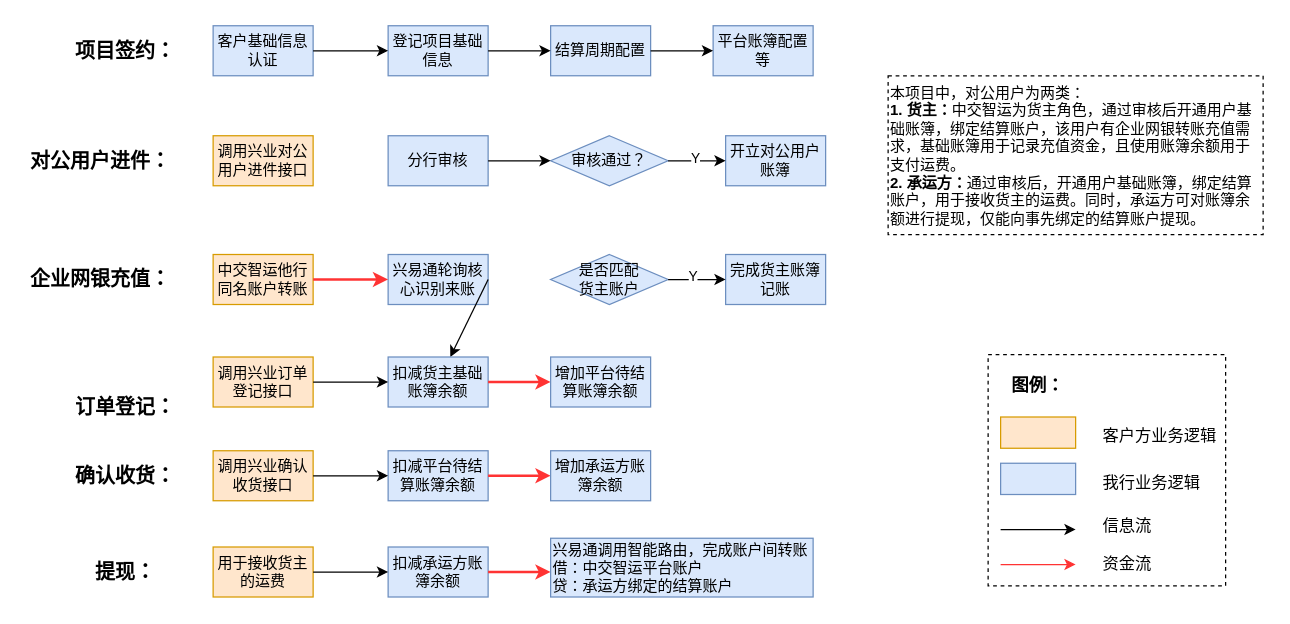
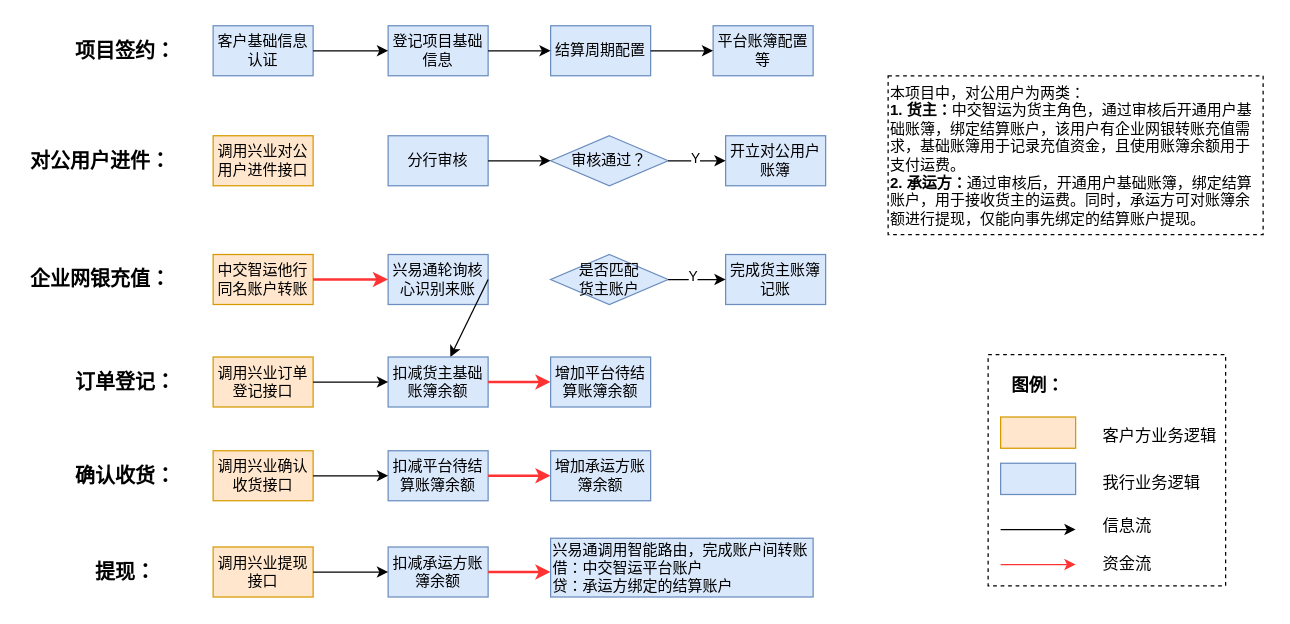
  <mxCell id="0" />
  <mxCell id="1" parent="0" />
  <mxCell id="2" value="调用兴业对公&lt;br&gt;用户进件接口" style="rounded=0;whiteSpace=wrap;html=1;fillColor=#ffe6cc;strokeColor=#d79b00;" vertex="1" parent="1"><mxGeometry x="170" y="108" width="80" height="40" as="geometry" /></mxCell>
  <mxCell id="3" value="分行审核" style="rounded=0;whiteSpace=wrap;html=1;fillColor=#dae8fc;strokeColor=#6c8ebf;" vertex="1" parent="1"><mxGeometry x="310" y="108" width="80" height="40" as="geometry" /></mxCell>
  <mxCell id="4" value="审核通过？" style="rhombus;whiteSpace=wrap;html=1;fillColor=#dae8fc;strokeColor=#6c8ebf;" vertex="1" parent="1"><mxGeometry x="440" y="108" width="94" height="40" as="geometry" /></mxCell>
  <mxCell id="5" value="" style="endArrow=classic;html=1;rounded=0;entryX=0;entryY=0.5;entryDx=0;entryDy=0;exitX=1;exitY=0.5;exitDx=0;exitDy=0;fillColor=#dae8fc;strokeColor=#000000;" edge="1" parent="1" source="3" target="4"><mxGeometry width="50" height="50" relative="1" as="geometry"><mxPoint x="370" y="238" as="sourcePoint" /><mxPoint x="420" y="188" as="targetPoint" /></mxGeometry></mxCell>
  <mxCell id="6" value="开立对公用户&lt;br&gt;账簿" style="rounded=0;whiteSpace=wrap;html=1;fillColor=#dae8fc;strokeColor=#6c8ebf;" vertex="1" parent="1"><mxGeometry x="580" y="108" width="80" height="40" as="geometry" /></mxCell>
  <mxCell id="7" value="" style="endArrow=classic;html=1;rounded=0;exitX=1;exitY=0.5;exitDx=0;exitDy=0;entryX=0;entryY=0.5;entryDx=0;entryDy=0;fillColor=#dae8fc;strokeColor=#000000;" edge="1" parent="1" source="4" target="6"><mxGeometry width="50" height="50" relative="1" as="geometry"><mxPoint x="560" y="278" as="sourcePoint" /><mxPoint x="610" y="228" as="targetPoint" /></mxGeometry></mxCell>
  <mxCell id="8" value="Y" style="edgeLabel;html=1;align=center;verticalAlign=middle;resizable=0;points=[];" vertex="1" connectable="0" parent="7"><mxGeometry x="-0.087" y="3" relative="1" as="geometry"><mxPoint as="offset" /></mxGeometry></mxCell>
  <mxCell id="9" value="客户基础信息认证" style="rounded=0;whiteSpace=wrap;html=1;fillColor=#dae8fc;strokeColor=#6c8ebf;" vertex="1" parent="1"><mxGeometry x="170" y="20" width="80" height="40" as="geometry" /></mxCell>
  <mxCell id="10" value="结算周期配置" style="rounded=0;whiteSpace=wrap;html=1;fillColor=#dae8fc;strokeColor=#6c8ebf;" vertex="1" parent="1"><mxGeometry x="440" y="20" width="80" height="40" as="geometry" /></mxCell>
  <mxCell id="11" value="本项目中，对公用户为两类：&lt;br style=&quot;border-color: var(--border-color);&quot;&gt;&lt;b&gt;1. 货主：&lt;/b&gt;中交智运为货主角色，通过审核后开通用户基础账簿，绑定结算账户，该用户有企业网银转账充值需求，基础账簿用于记录充值资金，且使用账簿余额用于支付运费。&lt;br style=&quot;border-color: var(--border-color);&quot;&gt;&lt;span style=&quot;border-color: var(--border-color);&quot;&gt;&lt;b&gt;2. 承运方：&lt;/b&gt;通过审核后，开通用户基础账簿，绑定结算账户，用于接收货主的运费。同时，承运方可对账簿余额进行提现，仅能向事先绑定的结算账户提现。&lt;/span&gt;" style="text;html=1;strokeColor=default;fillColor=none;align=left;verticalAlign=middle;whiteSpace=wrap;rounded=0;dashed=1;" vertex="1" parent="1"><mxGeometry x="710" y="60" width="300" height="127" as="geometry" /></mxCell>
  <mxCell id="12" value="平台账簿配置等" style="rounded=0;whiteSpace=wrap;html=1;fillColor=#dae8fc;strokeColor=#6c8ebf;" vertex="1" parent="1"><mxGeometry x="570" y="20" width="80" height="40" as="geometry" /></mxCell>
  <mxCell id="13" value="登记项目基础信息" style="rounded=0;whiteSpace=wrap;html=1;fillColor=#dae8fc;strokeColor=#6c8ebf;" vertex="1" parent="1"><mxGeometry x="310" y="20" width="80" height="40" as="geometry" /></mxCell>
  <mxCell id="14" value="" style="endArrow=classic;html=1;rounded=0;entryX=0;entryY=0.5;entryDx=0;entryDy=0;" edge="1" parent="1" source="9" target="13"><mxGeometry width="50" height="50" relative="1" as="geometry"><mxPoint x="260" y="131" as="sourcePoint" /><mxPoint x="320" y="131" as="targetPoint" /><Array as="points" /></mxGeometry></mxCell>
  <mxCell id="15" value="" style="endArrow=classic;html=1;rounded=0;exitX=1;exitY=0.5;exitDx=0;exitDy=0;" edge="1" parent="1" source="13" target="10"><mxGeometry width="50" height="50" relative="1" as="geometry"><mxPoint x="260" y="50" as="sourcePoint" /><mxPoint x="320" y="50" as="targetPoint" /><Array as="points" /></mxGeometry></mxCell>
  <mxCell id="16" value="" style="endArrow=classic;html=1;rounded=0;exitX=1;exitY=0.5;exitDx=0;exitDy=0;entryX=0;entryY=0.5;entryDx=0;entryDy=0;" edge="1" parent="1" source="10" target="12"><mxGeometry width="50" height="50" relative="1" as="geometry"><mxPoint x="400" y="50" as="sourcePoint" /><mxPoint x="450" y="50" as="targetPoint" /><Array as="points" /></mxGeometry></mxCell>
  <mxCell id="17" value="&lt;font style=&quot;font-size: 16px;&quot;&gt;&lt;b&gt;项目签约：&lt;/b&gt;&lt;/font&gt;" style="text;html=1;strokeColor=none;fillColor=none;align=center;verticalAlign=middle;whiteSpace=wrap;rounded=0;" vertex="1" parent="1"><mxGeometry x="50" y="25" width="100" height="30" as="geometry" /></mxCell>
  <mxCell id="18" value="&lt;font style=&quot;font-size: 16px;&quot;&gt;&lt;b&gt;对公用户进件：&lt;/b&gt;&lt;/font&gt;" style="text;html=1;strokeColor=none;fillColor=none;align=center;verticalAlign=middle;whiteSpace=wrap;rounded=0;" vertex="1" parent="1"><mxGeometry x="20" y="113" width="120" height="30" as="geometry" /></mxCell>
  <mxCell id="19" value="中交智运他行同名账户转账" style="rounded=0;whiteSpace=wrap;html=1;fillColor=#ffe6cc;strokeColor=#d79b00;" vertex="1" parent="1"><mxGeometry x="170" y="203" width="80" height="40" as="geometry" /></mxCell>
  <mxCell id="20" value="兴易通轮询核心识别来账" style="rounded=0;whiteSpace=wrap;html=1;fillColor=#dae8fc;strokeColor=#6c8ebf;" vertex="1" parent="1"><mxGeometry x="310" y="203" width="80" height="40" as="geometry" /></mxCell>
  <mxCell id="21" value="是否匹配&lt;br&gt;货主账户" style="rhombus;whiteSpace=wrap;html=1;fillColor=#dae8fc;strokeColor=#6c8ebf;" vertex="1" parent="1"><mxGeometry x="440" y="203" width="94" height="40" as="geometry" /></mxCell>
  <mxCell id="22" value="" style="endArrow=classic;html=1;rounded=0;exitX=1;exitY=0.5;exitDx=0;exitDy=0;entryX=0;entryY=0.5;entryDx=0;entryDy=0;strokeColor=#FF3333;strokeWidth=2;" edge="1" parent="1" source="19" target="20"><mxGeometry width="50" height="50" relative="1" as="geometry"><mxPoint x="210" y="403" as="sourcePoint" /><mxPoint x="260" y="353" as="targetPoint" /><Array as="points" /></mxGeometry></mxCell>
  <mxCell id="23" value="" style="endArrow=classic;html=1;rounded=0;exitX=1;exitY=0.5;exitDx=0;exitDy=0;fillColor=#dae8fc;strokeColor=#000000;" edge="1" parent="1" source="20" target="29"><mxGeometry width="50" height="50" relative="1" as="geometry"><mxPoint x="370" y="333" as="sourcePoint" /><mxPoint x="420" y="283" as="targetPoint" /></mxGeometry></mxCell>
  <mxCell id="24" value="完成货主账簿记账" style="rounded=0;whiteSpace=wrap;html=1;fillColor=#dae8fc;strokeColor=#6c8ebf;" vertex="1" parent="1"><mxGeometry x="580" y="203" width="80" height="40" as="geometry" /></mxCell>
  <mxCell id="25" value="" style="endArrow=classic;html=1;rounded=0;exitX=1;exitY=0.5;exitDx=0;exitDy=0;entryX=0;entryY=0.5;entryDx=0;entryDy=0;fillColor=#dae8fc;strokeColor=#000000;" edge="1" parent="1" source="21" target="24"><mxGeometry width="50" height="50" relative="1" as="geometry"><mxPoint x="560" y="373" as="sourcePoint" /><mxPoint x="610" y="323" as="targetPoint" /></mxGeometry></mxCell>
  <mxCell id="26" value="Y" style="edgeLabel;html=1;align=center;verticalAlign=middle;resizable=0;points=[];" vertex="1" connectable="0" parent="25"><mxGeometry x="-0.174" y="3" relative="1" as="geometry"><mxPoint as="offset" /></mxGeometry></mxCell>
  <mxCell id="27" value="&lt;font style=&quot;font-size: 16px;&quot;&gt;&lt;b&gt;企业网银充值：&lt;/b&gt;&lt;/font&gt;" style="text;html=1;strokeColor=none;fillColor=none;align=center;verticalAlign=middle;whiteSpace=wrap;rounded=0;" vertex="1" parent="1"><mxGeometry x="20" y="208" width="120" height="30" as="geometry" /></mxCell>
  <mxCell id="28" value="调用兴业订单登记接口" style="rounded=0;whiteSpace=wrap;html=1;fillColor=#ffe6cc;strokeColor=#d79b00;" vertex="1" parent="1"><mxGeometry x="170" y="285" width="80" height="40" as="geometry" /></mxCell>
  <mxCell id="29" value="扣减货主基础账簿余额" style="rounded=0;whiteSpace=wrap;html=1;fillColor=#dae8fc;strokeColor=#6c8ebf;" vertex="1" parent="1"><mxGeometry x="310" y="285" width="80" height="40" as="geometry" /></mxCell>
  <mxCell id="30" value="" style="endArrow=classic;html=1;rounded=0;exitX=1;exitY=0.5;exitDx=0;exitDy=0;entryX=0;entryY=0.5;entryDx=0;entryDy=0;" edge="1" parent="1" source="28" target="29"><mxGeometry width="50" height="50" relative="1" as="geometry"><mxPoint x="210" y="485" as="sourcePoint" /><mxPoint x="260" y="435" as="targetPoint" /><Array as="points" /></mxGeometry></mxCell>
  <mxCell id="31" value="" style="endArrow=classic;html=1;rounded=0;entryX=0;entryY=0.5;entryDx=0;entryDy=0;exitX=1;exitY=0.5;exitDx=0;exitDy=0;fillColor=#dae8fc;strokeColor=#FF3333;strokeWidth=2;" edge="1" parent="1" source="29"><mxGeometry width="50" height="50" relative="1" as="geometry"><mxPoint x="370" y="415" as="sourcePoint" /><mxPoint x="440" y="305" as="targetPoint" /></mxGeometry></mxCell>
  <mxCell id="32" value="增加平台待结算账簿余额" style="rounded=0;whiteSpace=wrap;html=1;fillColor=#dae8fc;strokeColor=#6c8ebf;" vertex="1" parent="1"><mxGeometry x="440" y="285" width="80" height="40" as="geometry" /></mxCell>
- <mxCell id="33" value="&lt;font style=&quot;font-size: 16px;&quot;&gt;&lt;b&gt;订单登记：&lt;/b&gt;&lt;/font&gt;" style="text;html=1;strokeColor=none;fillColor=none;align=center;verticalAlign=middle;whiteSpace=wrap;rounded=0;" vertex="1" parent="1"><mxGeometry x="50" y="310" width="100" height="30" as="geometry" /></mxCell>
+ <mxCell id="33" value="&lt;font style=&quot;font-size: 16px;&quot;&gt;&lt;b&gt;订单登记：&lt;/b&gt;&lt;/font&gt;" style="text;html=1;strokeColor=none;fillColor=none;align=center;verticalAlign=middle;whiteSpace=wrap;rounded=0;" vertex="1" parent="1"><mxGeometry x="50" y="290" width="100" height="30" as="geometry" /></mxCell>
  <mxCell id="34" value="调用兴业确认收货接口" style="rounded=0;whiteSpace=wrap;html=1;fillColor=#ffe6cc;strokeColor=#d79b00;" vertex="1" parent="1"><mxGeometry x="170" y="360" width="80" height="40" as="geometry" /></mxCell>
  <mxCell id="35" value="扣减平台待结算账簿余额" style="rounded=0;whiteSpace=wrap;html=1;fillColor=#dae8fc;strokeColor=#6c8ebf;" vertex="1" parent="1"><mxGeometry x="310" y="360" width="80" height="40" as="geometry" /></mxCell>
  <mxCell id="36" value="" style="endArrow=classic;html=1;rounded=0;exitX=1;exitY=0.5;exitDx=0;exitDy=0;entryX=0;entryY=0.5;entryDx=0;entryDy=0;" edge="1" parent="1" source="34" target="35"><mxGeometry width="50" height="50" relative="1" as="geometry"><mxPoint x="210" y="560" as="sourcePoint" /><mxPoint x="260" y="510" as="targetPoint" /><Array as="points" /></mxGeometry></mxCell>
  <mxCell id="37" value="" style="endArrow=classic;html=1;rounded=0;entryX=0;entryY=0.5;entryDx=0;entryDy=0;exitX=1;exitY=0.5;exitDx=0;exitDy=0;fillColor=#dae8fc;strokeColor=#FF3333;strokeWidth=2;" edge="1" parent="1" source="35"><mxGeometry width="50" height="50" relative="1" as="geometry"><mxPoint x="370" y="490" as="sourcePoint" /><mxPoint x="440" y="380" as="targetPoint" /></mxGeometry></mxCell>
  <mxCell id="38" value="增加承运方账簿余额" style="rounded=0;whiteSpace=wrap;html=1;fillColor=#dae8fc;strokeColor=#6c8ebf;" vertex="1" parent="1"><mxGeometry x="440" y="360" width="80" height="40" as="geometry" /></mxCell>
  <mxCell id="39" value="&lt;font style=&quot;font-size: 16px;&quot;&gt;&lt;b&gt;确认收货：&lt;/b&gt;&lt;/font&gt;" style="text;html=1;strokeColor=none;fillColor=none;align=center;verticalAlign=middle;whiteSpace=wrap;rounded=0;" vertex="1" parent="1"><mxGeometry x="50" y="365" width="100" height="30" as="geometry" /></mxCell>
- <mxCell id="40" value="用于接收货主的运费" style="rounded=0;whiteSpace=wrap;html=1;fillColor=#ffe6cc;strokeColor=#d79b00;" vertex="1" parent="1"><mxGeometry x="170" y="437" width="80" height="40" as="geometry" /></mxCell>
+ <mxCell id="40" value="调用兴业提现接口" style="rounded=0;whiteSpace=wrap;html=1;fillColor=#ffe6cc;strokeColor=#d79b00;" vertex="1" parent="1"><mxGeometry x="170" y="437" width="80" height="40" as="geometry" /></mxCell>
  <mxCell id="41" value="扣减承运方账簿余额" style="rounded=0;whiteSpace=wrap;html=1;fillColor=#dae8fc;strokeColor=#6c8ebf;" vertex="1" parent="1"><mxGeometry x="310" y="437" width="80" height="40" as="geometry" /></mxCell>
  <mxCell id="42" value="" style="endArrow=classic;html=1;rounded=0;exitX=1;exitY=0.5;exitDx=0;exitDy=0;entryX=0;entryY=0.5;entryDx=0;entryDy=0;" edge="1" parent="1" source="40" target="41"><mxGeometry width="50" height="50" relative="1" as="geometry"><mxPoint x="210" y="637" as="sourcePoint" /><mxPoint x="260" y="587" as="targetPoint" /><Array as="points" /></mxGeometry></mxCell>
  <mxCell id="43" value="" style="endArrow=classic;html=1;rounded=0;entryX=0;entryY=0.5;entryDx=0;entryDy=0;exitX=1;exitY=0.5;exitDx=0;exitDy=0;fillColor=#dae8fc;strokeColor=#FF3333;strokeWidth=2;" edge="1" parent="1" source="41"><mxGeometry width="50" height="50" relative="1" as="geometry"><mxPoint x="370" y="567" as="sourcePoint" /><mxPoint x="440" y="457" as="targetPoint" /></mxGeometry></mxCell>
  <mxCell id="44" value="兴易通调用智能路由，完成账户间转账&lt;br&gt;借：中交智运平台账户&lt;br&gt;贷：承运方绑定的结算账户" style="rounded=0;whiteSpace=wrap;html=1;fillColor=#dae8fc;strokeColor=#6c8ebf;align=left;" vertex="1" parent="1"><mxGeometry x="440" y="430" width="210" height="47" as="geometry" /></mxCell>
  <mxCell id="45" value="&lt;font style=&quot;font-size: 16px;&quot;&gt;&lt;b&gt;提现：&lt;/b&gt;&lt;/font&gt;" style="text;html=1;strokeColor=none;fillColor=none;align=center;verticalAlign=middle;whiteSpace=wrap;rounded=0;" vertex="1" parent="1"><mxGeometry x="50" y="442" width="100" height="30" as="geometry" /></mxCell>
  <mxCell id="46" value="" style="rounded=0;whiteSpace=wrap;html=1;fillColor=#ffe6cc;strokeColor=#d79b00;" vertex="1" parent="1"><mxGeometry x="800" y="333" width="60" height="25" as="geometry" /></mxCell>
  <mxCell id="47" value="图例：" style="text;html=1;strokeColor=none;fillColor=none;align=center;verticalAlign=middle;whiteSpace=wrap;rounded=0;fontStyle=1;fontSize=14;" vertex="1" parent="1"><mxGeometry x="800" y="293" width="60" height="30" as="geometry" /></mxCell>
  <mxCell id="48" value="客户方业务逻辑" style="text;html=1;strokeColor=none;fillColor=none;align=left;verticalAlign=middle;whiteSpace=wrap;rounded=0;fontStyle=0;fontSize=13;" vertex="1" parent="1"><mxGeometry x="880" y="333" width="100" height="30" as="geometry" /></mxCell>
  <mxCell id="49" value="" style="rounded=0;whiteSpace=wrap;html=1;fillColor=#dae8fc;strokeColor=#6c8ebf;" vertex="1" parent="1"><mxGeometry x="800" y="370" width="60" height="25" as="geometry" /></mxCell>
  <mxCell id="50" value="我行业务逻辑" style="text;html=1;strokeColor=none;fillColor=none;align=left;verticalAlign=middle;whiteSpace=wrap;rounded=0;fontStyle=0;fontSize=13;" vertex="1" parent="1"><mxGeometry x="880" y="370" width="90" height="30" as="geometry" /></mxCell>
  <mxCell id="51" value="" style="text;html=1;strokeColor=default;fillColor=none;align=center;verticalAlign=middle;whiteSpace=wrap;rounded=0;dashed=1;" vertex="1" parent="1"><mxGeometry x="790" y="283" width="190" height="185" as="geometry" /></mxCell>
  <mxCell id="52" value="" style="endArrow=classic;html=1;rounded=0;exitX=1;exitY=0.5;exitDx=0;exitDy=0;entryX=0;entryY=0.5;entryDx=0;entryDy=0;" edge="1" parent="1"><mxGeometry width="50" height="50" relative="1" as="geometry"><mxPoint x="800" y="423" as="sourcePoint" /><mxPoint x="860" y="423" as="targetPoint" /><Array as="points" /></mxGeometry></mxCell>
  <mxCell id="53" value="" style="endArrow=classic;html=1;rounded=0;exitX=1;exitY=0.5;exitDx=0;exitDy=0;entryX=0;entryY=0.5;entryDx=0;entryDy=0;strokeColor=#FF3333;" edge="1" parent="1"><mxGeometry width="50" height="50" relative="1" as="geometry"><mxPoint x="800" y="451" as="sourcePoint" /><mxPoint x="860" y="451" as="targetPoint" /><Array as="points" /></mxGeometry></mxCell>
  <mxCell id="54" value="信息流" style="text;html=1;strokeColor=none;fillColor=none;align=left;verticalAlign=middle;whiteSpace=wrap;rounded=0;fontStyle=0;fontSize=13;" vertex="1" parent="1"><mxGeometry x="880" y="405" width="90" height="30" as="geometry" /></mxCell>
  <mxCell id="55" value="资金流" style="text;html=1;strokeColor=none;fillColor=none;align=left;verticalAlign=middle;whiteSpace=wrap;rounded=0;fontStyle=0;fontSize=13;" vertex="1" parent="1"><mxGeometry x="880" y="435" width="90" height="30" as="geometry" /></mxCell>
